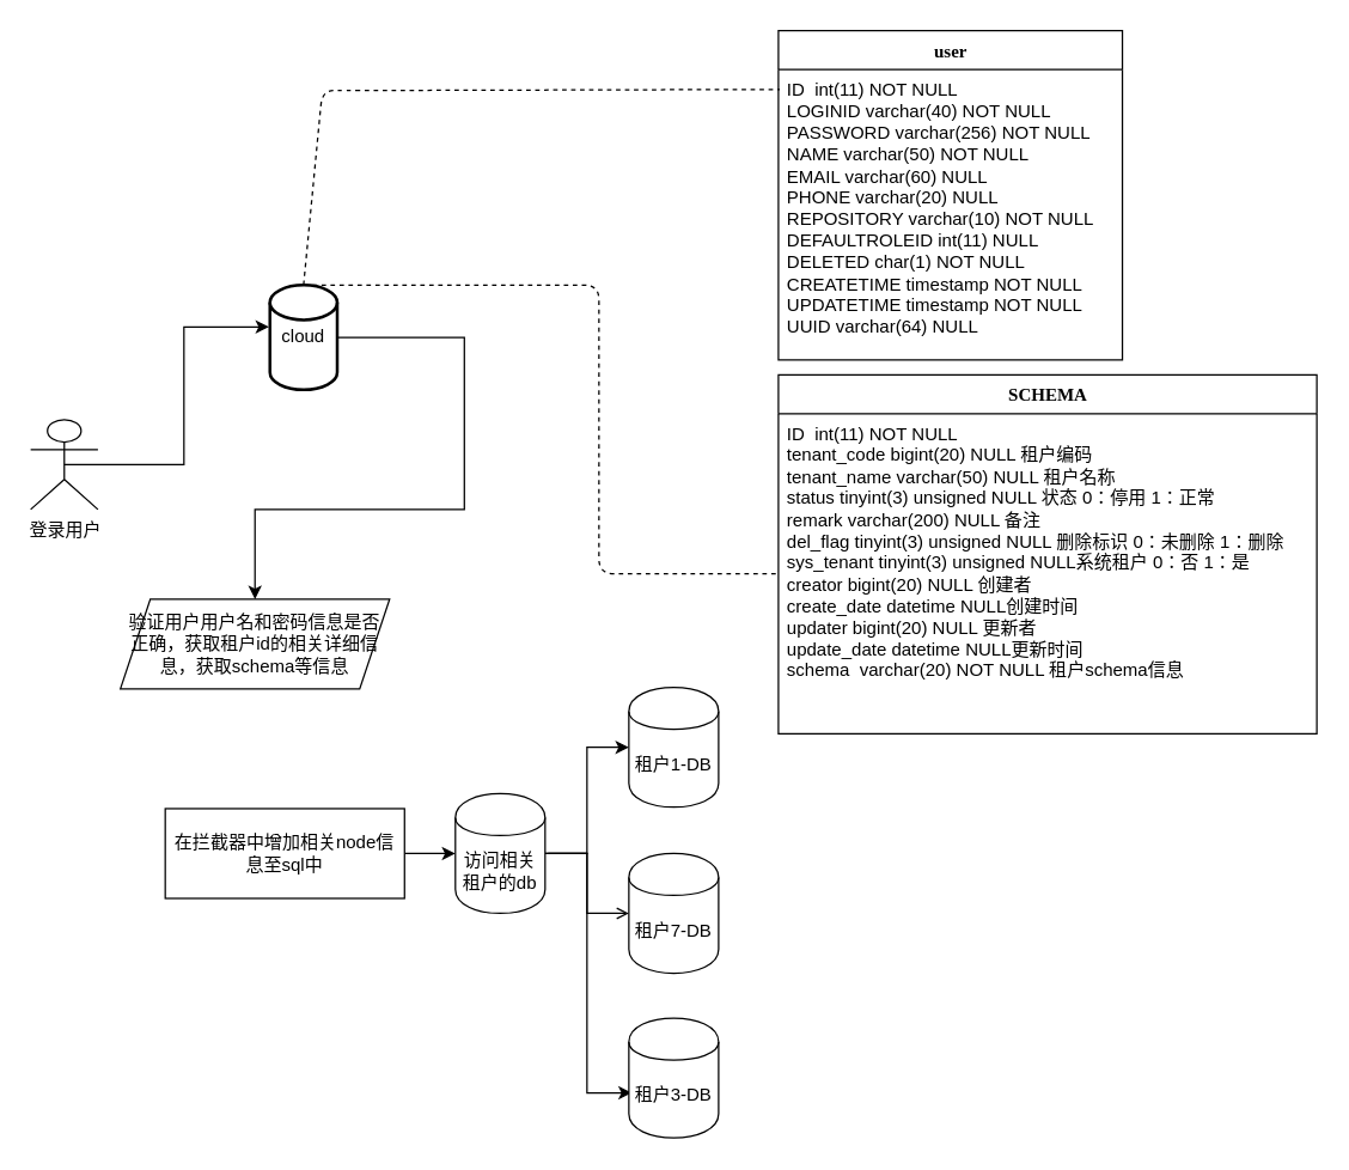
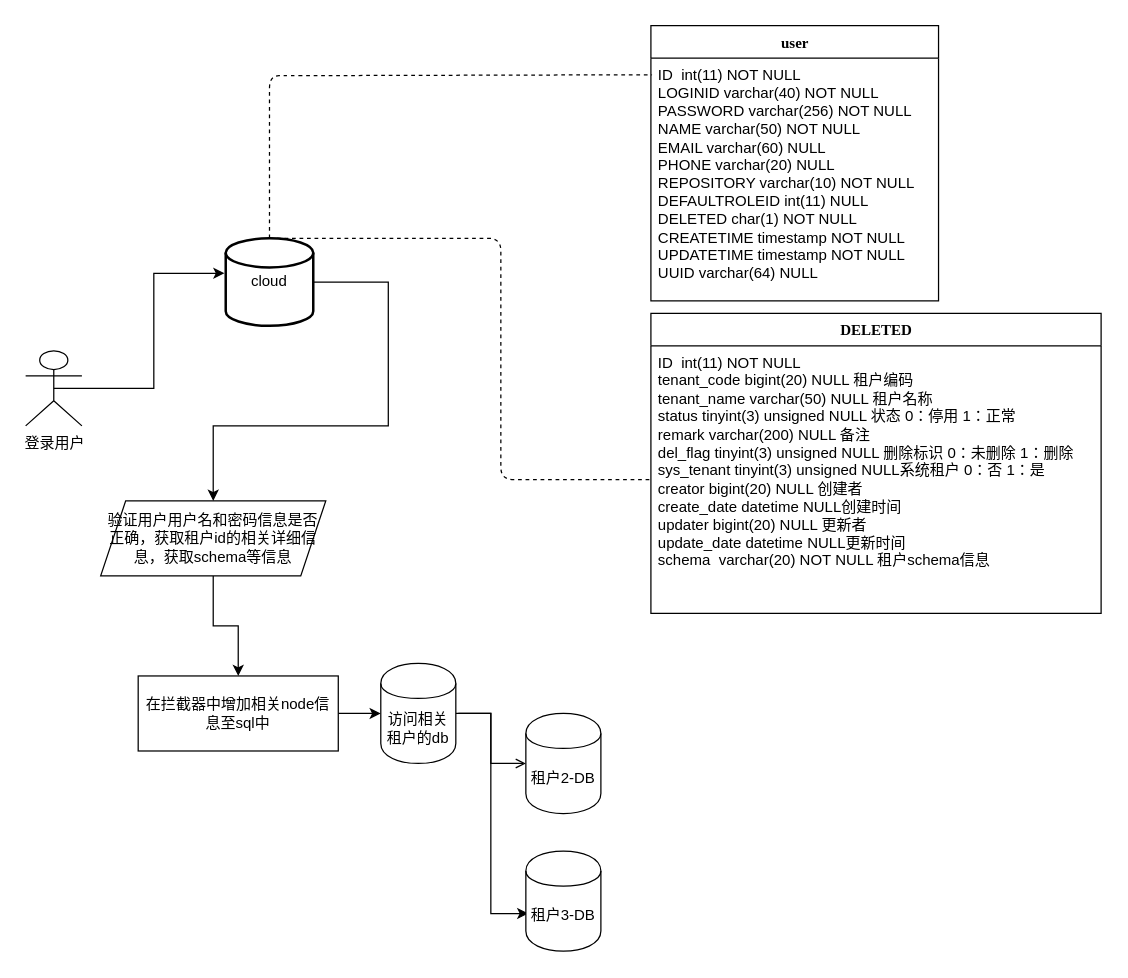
  <mxCell id="0" />
  <mxCell id="1" parent="0" />
+ <mxCell id="2" value="" style="edgeStyle=orthogonalEdgeStyle;rounded=0;orthogonalLoop=1;jettySize=auto;html=1;" edge="1" parent="1" source="3" target="5"><mxGeometry relative="1" as="geometry" /></mxCell>
  <mxCell id="3" value="验证用户用户名和密码信息是否正确，获取租户id的相关详细信息，获取schema等信息" style="shape=parallelogram;perimeter=parallelogramPerimeter;whiteSpace=wrap;html=1;fixedSize=1;" vertex="1" parent="1"><mxGeometry x="80" y="400" width="180" height="60" as="geometry" /></mxCell>
  <mxCell id="4" value="" style="edgeStyle=orthogonalEdgeStyle;rounded=0;orthogonalLoop=1;jettySize=auto;html=1;" edge="1" parent="1" source="5" target="9"><mxGeometry relative="1" as="geometry" /></mxCell>
  <mxCell id="5" value="在拦截器中增加相关node信息至sql中" style="whiteSpace=wrap;html=1;" vertex="1" parent="1"><mxGeometry x="110" y="540" width="160" height="60" as="geometry" /></mxCell>
- <mxCell id="6" value="" style="edgeStyle=orthogonalEdgeStyle;rounded=0;orthogonalLoop=1;jettySize=auto;html=1;" edge="1" parent="1" source="9" target="10"><mxGeometry relative="1" as="geometry" /></mxCell>
  <mxCell id="7" value="" style="edgeStyle=orthogonalEdgeStyle;rounded=0;orthogonalLoop=1;jettySize=auto;html=1;endArrow=open;" edge="1" parent="1" source="9" target="11"><mxGeometry relative="1" as="geometry" /></mxCell>
  <mxCell id="8" value="" style="edgeStyle=orthogonalEdgeStyle;rounded=0;orthogonalLoop=1;jettySize=auto;html=1;" edge="1" parent="1"><mxGeometry relative="1" as="geometry"><mxPoint x="366" y="570" as="sourcePoint" /><mxPoint x="422" y="730" as="targetPoint" /><Array as="points"><mxPoint x="392" y="570" /><mxPoint x="392" y="730" /></Array></mxGeometry></mxCell>
  <mxCell id="9" value="访问相关租户的db" style="shape=cylinder;whiteSpace=wrap;html=1;boundedLbl=1;backgroundOutline=1;" vertex="1" parent="1"><mxGeometry x="304" y="530" width="60" height="80" as="geometry" /></mxCell>
- <mxCell id="10" value="租户1-DB" style="shape=cylinder;whiteSpace=wrap;html=1;boundedLbl=1;backgroundOutline=1;" vertex="1" parent="1"><mxGeometry x="420" y="459" width="60" height="80" as="geometry" /></mxCell>
- <mxCell id="11" value="租户7-DB" style="shape=cylinder;whiteSpace=wrap;html=1;boundedLbl=1;backgroundOutline=1;" vertex="1" parent="1"><mxGeometry x="420" y="570" width="60" height="80" as="geometry" /></mxCell>
+ <mxCell id="11" value="租户2-DB" style="shape=cylinder;whiteSpace=wrap;html=1;boundedLbl=1;backgroundOutline=1;" vertex="1" parent="1"><mxGeometry x="420" y="570" width="60" height="80" as="geometry" /></mxCell>
  <mxCell id="12" value="租户3-DB" style="shape=cylinder;whiteSpace=wrap;html=1;boundedLbl=1;backgroundOutline=1;" vertex="1" parent="1"><mxGeometry x="420" y="680" width="60" height="80" as="geometry" /></mxCell>
  <mxCell id="13" style="edgeStyle=orthogonalEdgeStyle;rounded=0;orthogonalLoop=1;jettySize=auto;html=1;" edge="1" parent="1" source="14" target="3"><mxGeometry relative="1" as="geometry"><Array as="points"><mxPoint x="310" y="225" /><mxPoint x="310" y="340" /><mxPoint x="170" y="340" /></Array></mxGeometry></mxCell>
- <mxCell id="14" value="cloud" style="strokeWidth=2;html=1;shape=mxgraph.flowchart.database;whiteSpace=wrap;" vertex="1" parent="1"><mxGeometry x="180" y="190" width="45" height="70" as="geometry" /></mxCell>
+ <mxCell id="14" value="cloud" style="strokeWidth=2;html=1;shape=mxgraph.flowchart.database;whiteSpace=wrap;" vertex="1" parent="1"><mxGeometry x="180" y="190" width="70" height="70" as="geometry" /></mxCell>
  <mxCell id="15" value="user" style="swimlane;html=1;fontStyle=1;align=center;verticalAlign=top;childLayout=stackLayout;horizontal=1;startSize=26;horizontalStack=0;resizeParent=1;resizeLast=0;collapsible=1;marginBottom=0;swimlaneFillColor=#ffffff;rounded=0;shadow=0;comic=0;labelBackgroundColor=none;strokeWidth=1;fillColor=none;fontFamily=Verdana;fontSize=12" vertex="1" parent="1"><mxGeometry x="520" y="20" width="230" height="220" as="geometry"><mxRectangle x="570" y="60" width="60" height="26" as="alternateBounds" /></mxGeometry></mxCell>
  <mxCell id="16" value="ID&amp;nbsp; int(11) NOT NULL&lt;br&gt;LOGINID varchar(40) NOT NULL&lt;br&gt;PASSWORD varchar(256) NOT NULL&lt;br&gt;NAME varchar(50) NOT NULL&lt;br&gt;EMAIL varchar(60) NULL&lt;br&gt;PHONE varchar(20) NULL&lt;br&gt;REPOSITORY varchar(10) NOT NULL&lt;br&gt;DEFAULTROLEID int(11) NULL&lt;br&gt;DELETED char(1) NOT NULL&lt;br&gt;CREATETIME timestamp NOT NULL&lt;br&gt;UPDATETIME timestamp NOT NULL&lt;br&gt;UUID varchar(64) NULL" style="text;html=1;strokeColor=none;fillColor=none;align=left;verticalAlign=top;spacingLeft=4;spacingRight=4;whiteSpace=wrap;overflow=hidden;rotatable=0;points=[[0,0.5],[1,0.5]];portConstraint=eastwest;" vertex="1" parent="15"><mxGeometry y="26" width="230" height="184" as="geometry" /></mxCell>
  <mxCell id="17" style="edgeStyle=orthogonalEdgeStyle;rounded=0;orthogonalLoop=1;jettySize=auto;html=1;exitX=0.5;exitY=0.5;exitDx=0;exitDy=0;exitPerimeter=0;entryX=-0.014;entryY=0.4;entryDx=0;entryDy=0;entryPerimeter=0;" edge="1" parent="1" source="18" target="14"><mxGeometry relative="1" as="geometry" /></mxCell>
  <mxCell id="18" value="登录用户" style="shape=umlActor;verticalLabelPosition=bottom;verticalAlign=top;html=1;outlineConnect=0;" vertex="1" parent="1"><mxGeometry x="20" y="280" width="45" height="60" as="geometry" /></mxCell>
  <mxCell id="19" value="" style="endArrow=none;dashed=1;html=1;exitX=0.5;exitY=0;exitDx=0;exitDy=0;exitPerimeter=0;entryX=0.004;entryY=0.072;entryDx=0;entryDy=0;entryPerimeter=0;" edge="1" parent="1" source="14" target="16"><mxGeometry width="50" height="50" relative="1" as="geometry"><mxPoint x="260" y="130" as="sourcePoint" /><mxPoint x="310" y="80" as="targetPoint" /><Array as="points"><mxPoint x="215" y="60" /><mxPoint x="230" y="60" /></Array></mxGeometry></mxCell>
- <mxCell id="20" value="SCHEMA" style="swimlane;html=1;fontStyle=1;align=center;verticalAlign=top;childLayout=stackLayout;horizontal=1;startSize=26;horizontalStack=0;resizeParent=1;resizeLast=0;collapsible=1;marginBottom=0;swimlaneFillColor=#ffffff;rounded=0;shadow=0;comic=0;labelBackgroundColor=none;strokeWidth=1;fillColor=none;fontFamily=Verdana;fontSize=12" vertex="1" parent="1"><mxGeometry x="520" y="250" width="360" height="240" as="geometry"><mxRectangle x="570" y="60" width="60" height="26" as="alternateBounds" /></mxGeometry></mxCell>
+ <mxCell id="20" value="DELETED" style="swimlane;html=1;fontStyle=1;align=center;verticalAlign=top;childLayout=stackLayout;horizontal=1;startSize=26;horizontalStack=0;resizeParent=1;resizeLast=0;collapsible=1;marginBottom=0;swimlaneFillColor=#ffffff;rounded=0;shadow=0;comic=0;labelBackgroundColor=none;strokeWidth=1;fillColor=none;fontFamily=Verdana;fontSize=12" vertex="1" parent="1"><mxGeometry x="520" y="250" width="360" height="240" as="geometry"><mxRectangle x="570" y="60" width="60" height="26" as="alternateBounds" /></mxGeometry></mxCell>
  <mxCell id="21" value="ID&amp;nbsp; int(11) NOT NULL&lt;br&gt;tenant_code bigint(20) NULL 租户编码&lt;br&gt;tenant_name varchar(50) NULL 租户名称&lt;br&gt;status tinyint(3) unsigned NULL 状态 0：停用 1：正常&lt;br&gt;remark varchar(200) NULL 备注&lt;br&gt;del_flag tinyint(3) unsigned NULL 删除标识 0：未删除 1：删除&lt;br&gt;sys_tenant tinyint(3) unsigned NULL系统租户 0：否 1：是&lt;br&gt;creator bigint(20) NULL 创建者&lt;br&gt;create_date datetime NULL创建时间&lt;br&gt;updater bigint(20) NULL 更新者&lt;br&gt;update_date datetime NULL更新时间&lt;br&gt;schema&amp;nbsp; varchar(20) NOT NULL 租户schema信息" style="text;html=1;strokeColor=none;fillColor=none;align=left;verticalAlign=top;spacingLeft=4;spacingRight=4;whiteSpace=wrap;overflow=hidden;rotatable=0;points=[[0,0.5],[1,0.5]];portConstraint=eastwest;" vertex="1" parent="20"><mxGeometry y="26" width="360" height="214" as="geometry" /></mxCell>
  <mxCell id="22" value="" style="endArrow=none;dashed=1;html=1;exitX=0.5;exitY=0;exitDx=0;exitDy=0;exitPerimeter=0;entryX=0;entryY=0.5;entryDx=0;entryDy=0;" edge="1" parent="1" source="14" target="21"><mxGeometry width="50" height="50" relative="1" as="geometry"><mxPoint x="310" y="190" as="sourcePoint" /><mxPoint x="360" y="140" as="targetPoint" /><Array as="points"><mxPoint x="400" y="190" /><mxPoint x="400" y="383" /></Array></mxGeometry></mxCell>
